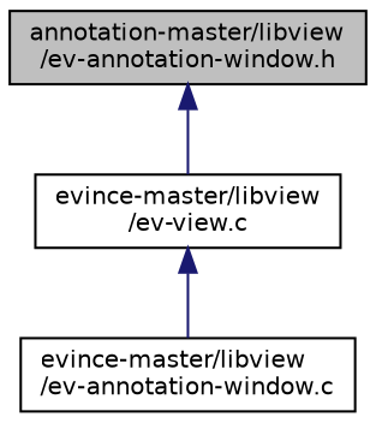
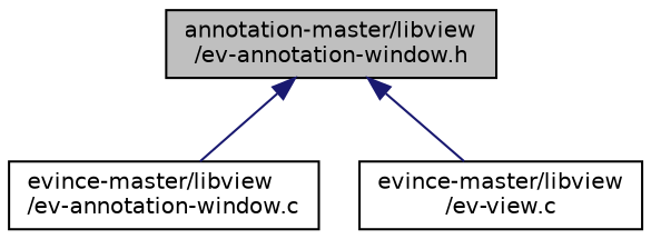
  digraph {
    node [color=black fillcolor=white fontname=Helvetica fontsize=10 shape=record style=filled]
    edge [color=midnightblue dir=back fontname=Helvetica fontsize=10 labelfontname=Helvetica labelfontsize=10 style=solid]
    n1 [fillcolor=grey75 fontcolor=black height=0.2 label="annotation-master/libview\l/ev-annotation-window.h" width=0.4]
    n2 [height=0.2 label="evince-master/libview\l/ev-annotation-window.c" width=0.4]
    n3 [height=0.2 label="evince-master/libview\l/ev-view.c" width=0.4]
-   n3 -> n2
+   n1 -> n2
    n1 -> n3
  }
